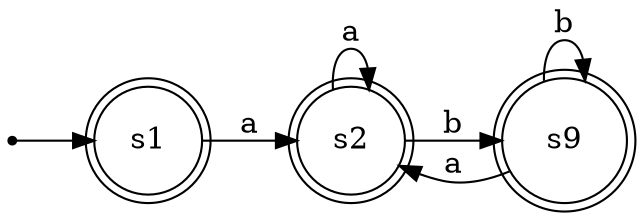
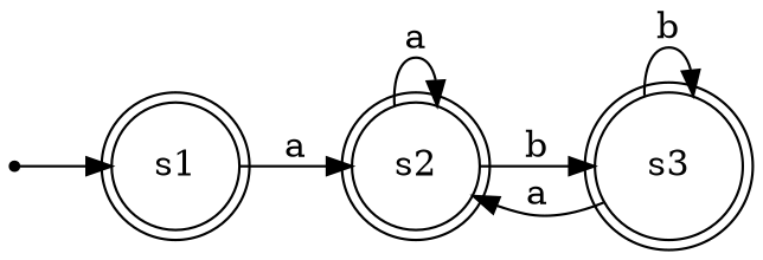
  digraph {
    rankdir=LR
    node [shape=doublecircle]
    s1
    s2
-   s3 [label=s9]
+   s3
    "" [shape=point]
    s1 -> s2 [label=a]
    s2 -> s2 [label=a]
    s2 -> s3 [label=b]
    s3 -> s2 [label=a]
    s3 -> s3 [label=b]
    "" -> s1
  }
